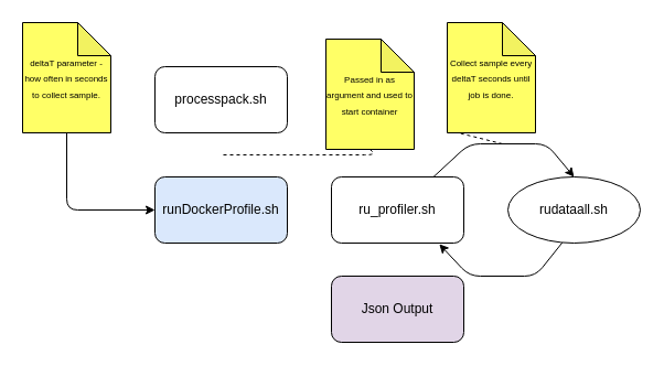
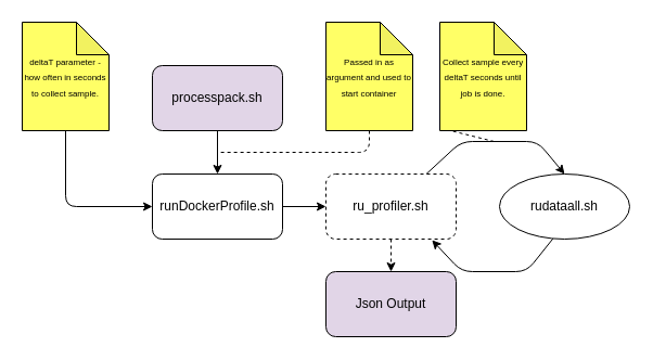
  <mxCell id="0" />
  <mxCell id="1" parent="0" />
- <mxCell id="2" value="processpack.sh" style="rounded=1;whiteSpace=wrap;html=1;" vertex="1" parent="1"><mxGeometry x="140" y="60" width="120" height="60" as="geometry" /></mxCell>
- <mxCell id="3" value="runDockerProfile.sh" style="rounded=1;whiteSpace=wrap;html=1;fillColor=#dae8fc;" vertex="1" parent="1"><mxGeometry x="140" y="160" width="120" height="60" as="geometry" /></mxCell>
- <mxCell id="4" value="ru_profiler.sh" style="rounded=1;whiteSpace=wrap;html=1;" vertex="1" parent="1"><mxGeometry x="300" y="160" width="120" height="60" as="geometry" /></mxCell>
+ <mxCell id="2" value="processpack.sh" style="rounded=1;whiteSpace=wrap;html=1;fillColor=#e1d5e7;" vertex="1" parent="1"><mxGeometry x="140" y="60" width="120" height="60" as="geometry" /></mxCell>
+ <mxCell id="3" value="runDockerProfile.sh" style="rounded=1;whiteSpace=wrap;html=1;" vertex="1" parent="1"><mxGeometry x="140" y="160" width="120" height="60" as="geometry" /></mxCell>
+ <mxCell id="4" value="ru_profiler.sh" style="rounded=1;whiteSpace=wrap;html=1;dashed=1;" vertex="1" parent="1"><mxGeometry x="300" y="160" width="120" height="60" as="geometry" /></mxCell>
  <mxCell id="5" value="rudataall.sh" style="ellipse;whiteSpace=wrap;html=1;" vertex="1" parent="1"><mxGeometry x="460" y="160" width="120" height="60" as="geometry" /></mxCell>
+ <mxCell id="6" value="" style="endArrow=classic;html=1;exitX=1;exitY=0.5;exitDx=0;exitDy=0;entryX=0;entryY=0.5;entryDx=0;entryDy=0;" edge="1" parent="1" source="3" target="4"><mxGeometry width="50" height="50" relative="1" as="geometry"><mxPoint x="245" y="280" as="sourcePoint" /><mxPoint x="295" y="230" as="targetPoint" /></mxGeometry></mxCell>
  <mxCell id="7" value="" style="endArrow=classic;html=1;entryX=0.815;entryY=1.015;entryDx=0;entryDy=0;entryPerimeter=0;exitX=0.41;exitY=0.995;exitDx=0;exitDy=0;exitPerimeter=0;" edge="1" parent="1" source="5" target="4"><mxGeometry width="50" height="50" relative="1" as="geometry"><mxPoint x="435" y="300" as="sourcePoint" /><mxPoint x="485" y="250" as="targetPoint" /><Array as="points"><mxPoint x="485" y="250" /><mxPoint x="425" y="250" /></Array></mxGeometry></mxCell>
- <mxCell id="8" value="&lt;font style=&quot;font-size: 8px&quot;&gt;Passed in as argument and used to start container&lt;/font&gt;" style="shape=note;whiteSpace=wrap;html=1;backgroundOutline=1;darkOpacity=0.05;fillColor=#FFFF66;" vertex="1" parent="1"><mxGeometry x="295" y="35" width="80" height="100" as="geometry" /></mxCell>
+ <mxCell id="8" value="&lt;font style=&quot;font-size: 8px&quot;&gt;Passed in as argument and used to start container&lt;/font&gt;" style="shape=note;whiteSpace=wrap;html=1;backgroundOutline=1;darkOpacity=0.05;fillColor=#FFFF66;" vertex="1" parent="1"><mxGeometry x="300" y="20" width="80" height="100" as="geometry" /></mxCell>
  <mxCell id="9" value="" style="endArrow=none;html=1;exitX=0.5;exitY=1;exitDx=0;exitDy=0;exitPerimeter=0;dashed=1;" edge="1" parent="1" source="8"><mxGeometry width="50" height="50" relative="1" as="geometry"><mxPoint x="495" y="60" as="sourcePoint" /><mxPoint x="195" y="140" as="targetPoint" /><Array as="points"><mxPoint x="340" y="140" /></Array></mxGeometry></mxCell>
  <mxCell id="10" value="" style="rounded=0;whiteSpace=wrap;html=1;strokeColor=none;" vertex="1" parent="1"><mxGeometry x="190" y="135" width="10" height="10" as="geometry" /></mxCell>
+ <mxCell id="11" value="" style="endArrow=classic;html=1;exitX=0.5;exitY=1;exitDx=0;exitDy=0;entryX=0.5;entryY=0;entryDx=0;entryDy=0;" edge="1" parent="1" source="2" target="3"><mxGeometry width="50" height="50" relative="1" as="geometry"><mxPoint x="145" y="290" as="sourcePoint" /><mxPoint x="195" y="240" as="targetPoint" /></mxGeometry></mxCell>
  <mxCell id="12" value="&lt;span style=&quot;font-size: 8px&quot;&gt;deltaT parameter - how often in seconds to collect sample.&lt;/span&gt;" style="shape=note;whiteSpace=wrap;html=1;backgroundOutline=1;darkOpacity=0.05;fillColor=#FFFF66;" vertex="1" parent="1"><mxGeometry x="20" y="20" width="80" height="100" as="geometry" /></mxCell>
  <mxCell id="13" value="" style="endArrow=classic;html=1;entryX=0;entryY=0.5;entryDx=0;entryDy=0;exitX=0.5;exitY=1;exitDx=0;exitDy=0;exitPerimeter=0;" edge="1" parent="1" source="12" target="3"><mxGeometry width="50" height="50" relative="1" as="geometry"><mxPoint x="45" y="240" as="sourcePoint" /><mxPoint x="95" y="190" as="targetPoint" /><Array as="points"><mxPoint x="60" y="190" /></Array></mxGeometry></mxCell>
  <mxCell id="14" value="" style="endArrow=classic;html=1;entryX=0.5;entryY=0;entryDx=0;entryDy=0;" edge="1" parent="1" source="4" target="5"><mxGeometry width="50" height="50" relative="1" as="geometry"><mxPoint x="455" y="160" as="sourcePoint" /><mxPoint x="505" y="110" as="targetPoint" /><Array as="points"><mxPoint x="425" y="130" /><mxPoint x="495" y="130" /></Array></mxGeometry></mxCell>
  <mxCell id="15" value="&lt;span style=&quot;font-size: 8px&quot;&gt;Collect sample every deltaT seconds until job is done.&lt;/span&gt;" style="shape=note;whiteSpace=wrap;html=1;backgroundOutline=1;darkOpacity=0.05;fillColor=#FFFF66;" vertex="1" parent="1"><mxGeometry x="405" y="20" width="80" height="100" as="geometry" /></mxCell>
  <mxCell id="16" value="" style="endArrow=none;dashed=1;html=1;" edge="1" parent="1"><mxGeometry width="50" height="50" relative="1" as="geometry"><mxPoint x="455" y="130" as="sourcePoint" /><mxPoint x="415" y="120" as="targetPoint" /></mxGeometry></mxCell>
  <mxCell id="17" value="Json Output" style="rounded=1;whiteSpace=wrap;html=1;fillColor=#e1d5e7;" vertex="1" parent="1"><mxGeometry x="300" y="250" width="120" height="60" as="geometry" /></mxCell>
+ <mxCell id="18" value="" style="endArrow=classic;html=1;dashed=1;exitX=0.5;exitY=1;exitDx=0;exitDy=0;" edge="1" parent="1" source="4" target="17"><mxGeometry width="50" height="50" relative="1" as="geometry"><mxPoint x="25" y="380" as="sourcePoint" /><mxPoint x="75" y="330" as="targetPoint" /></mxGeometry></mxCell>
